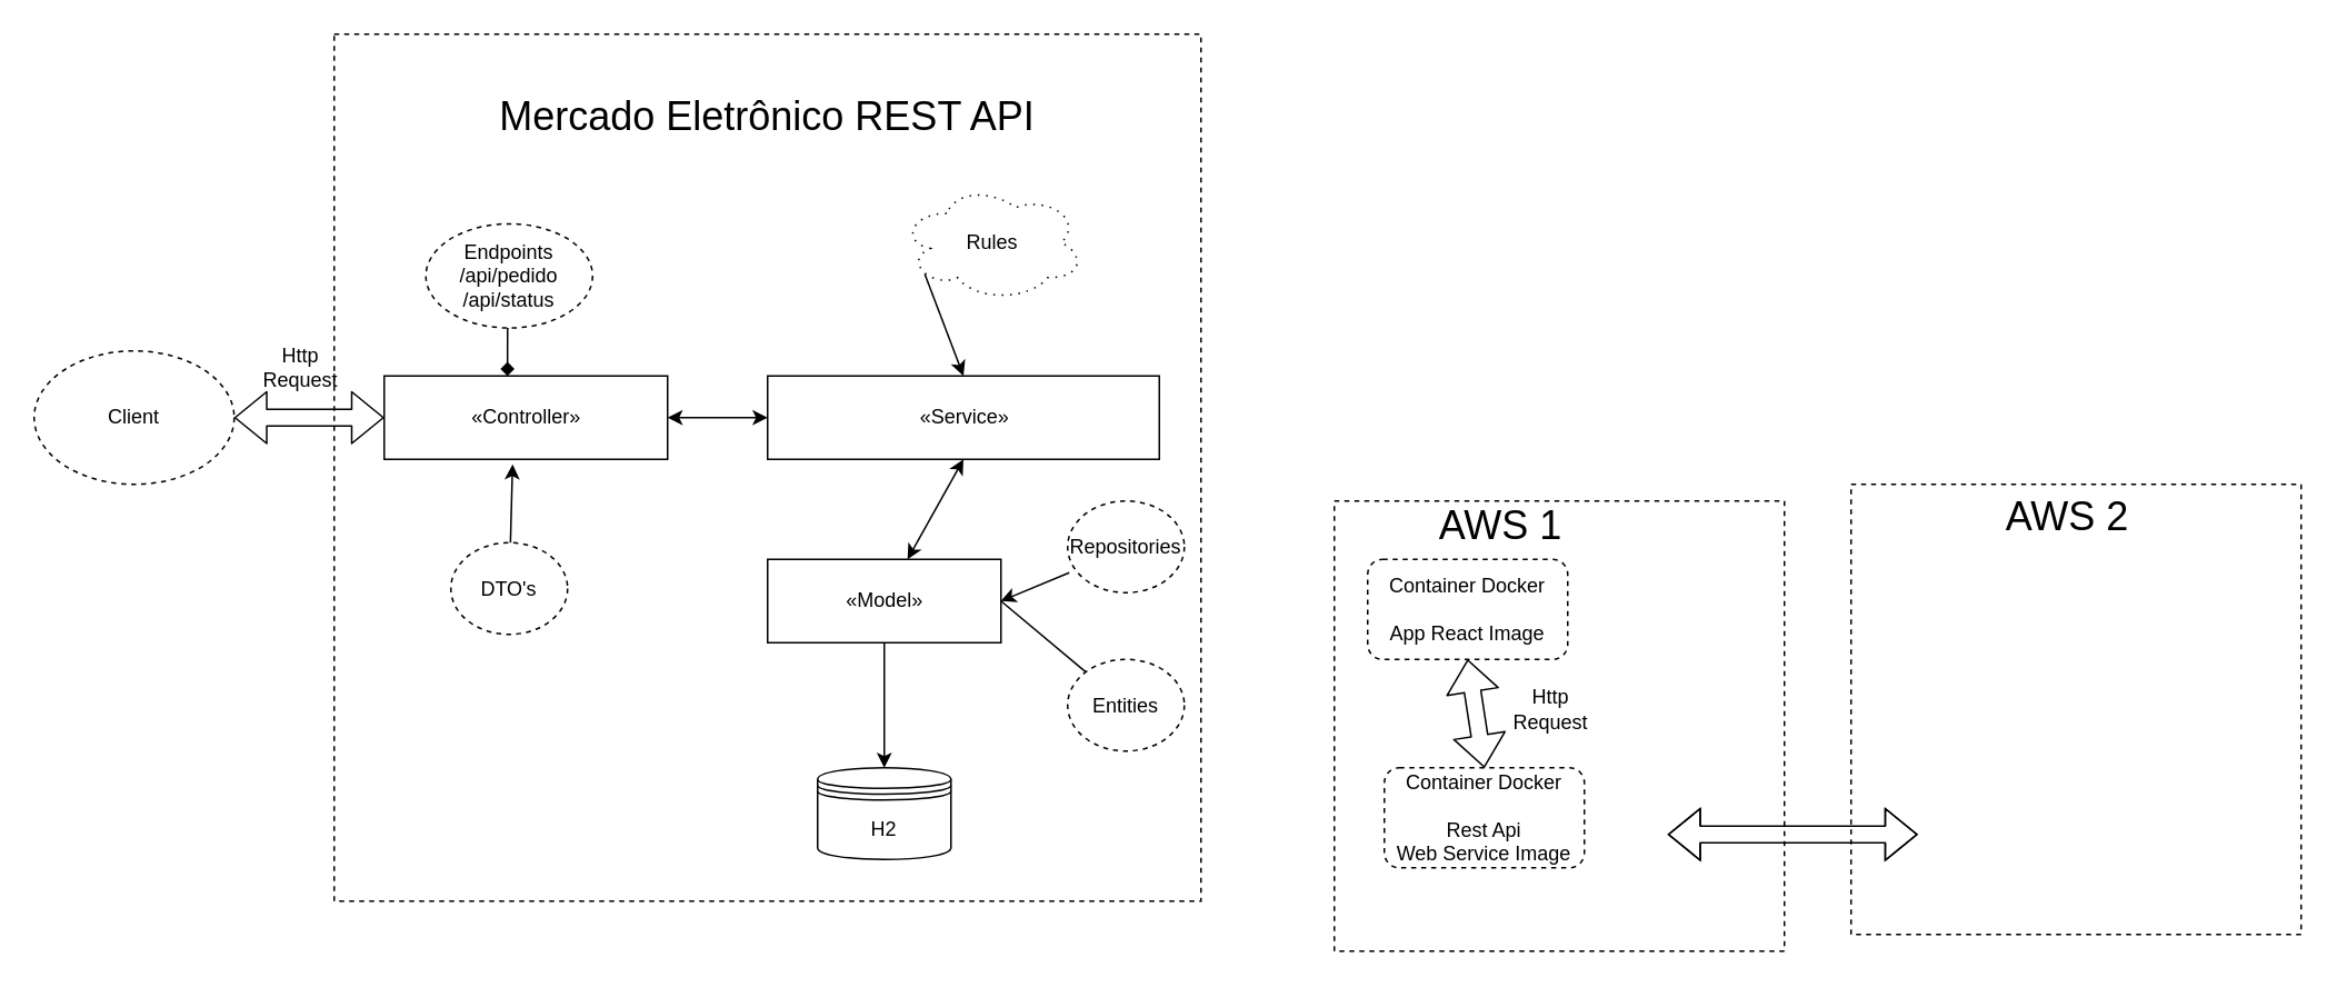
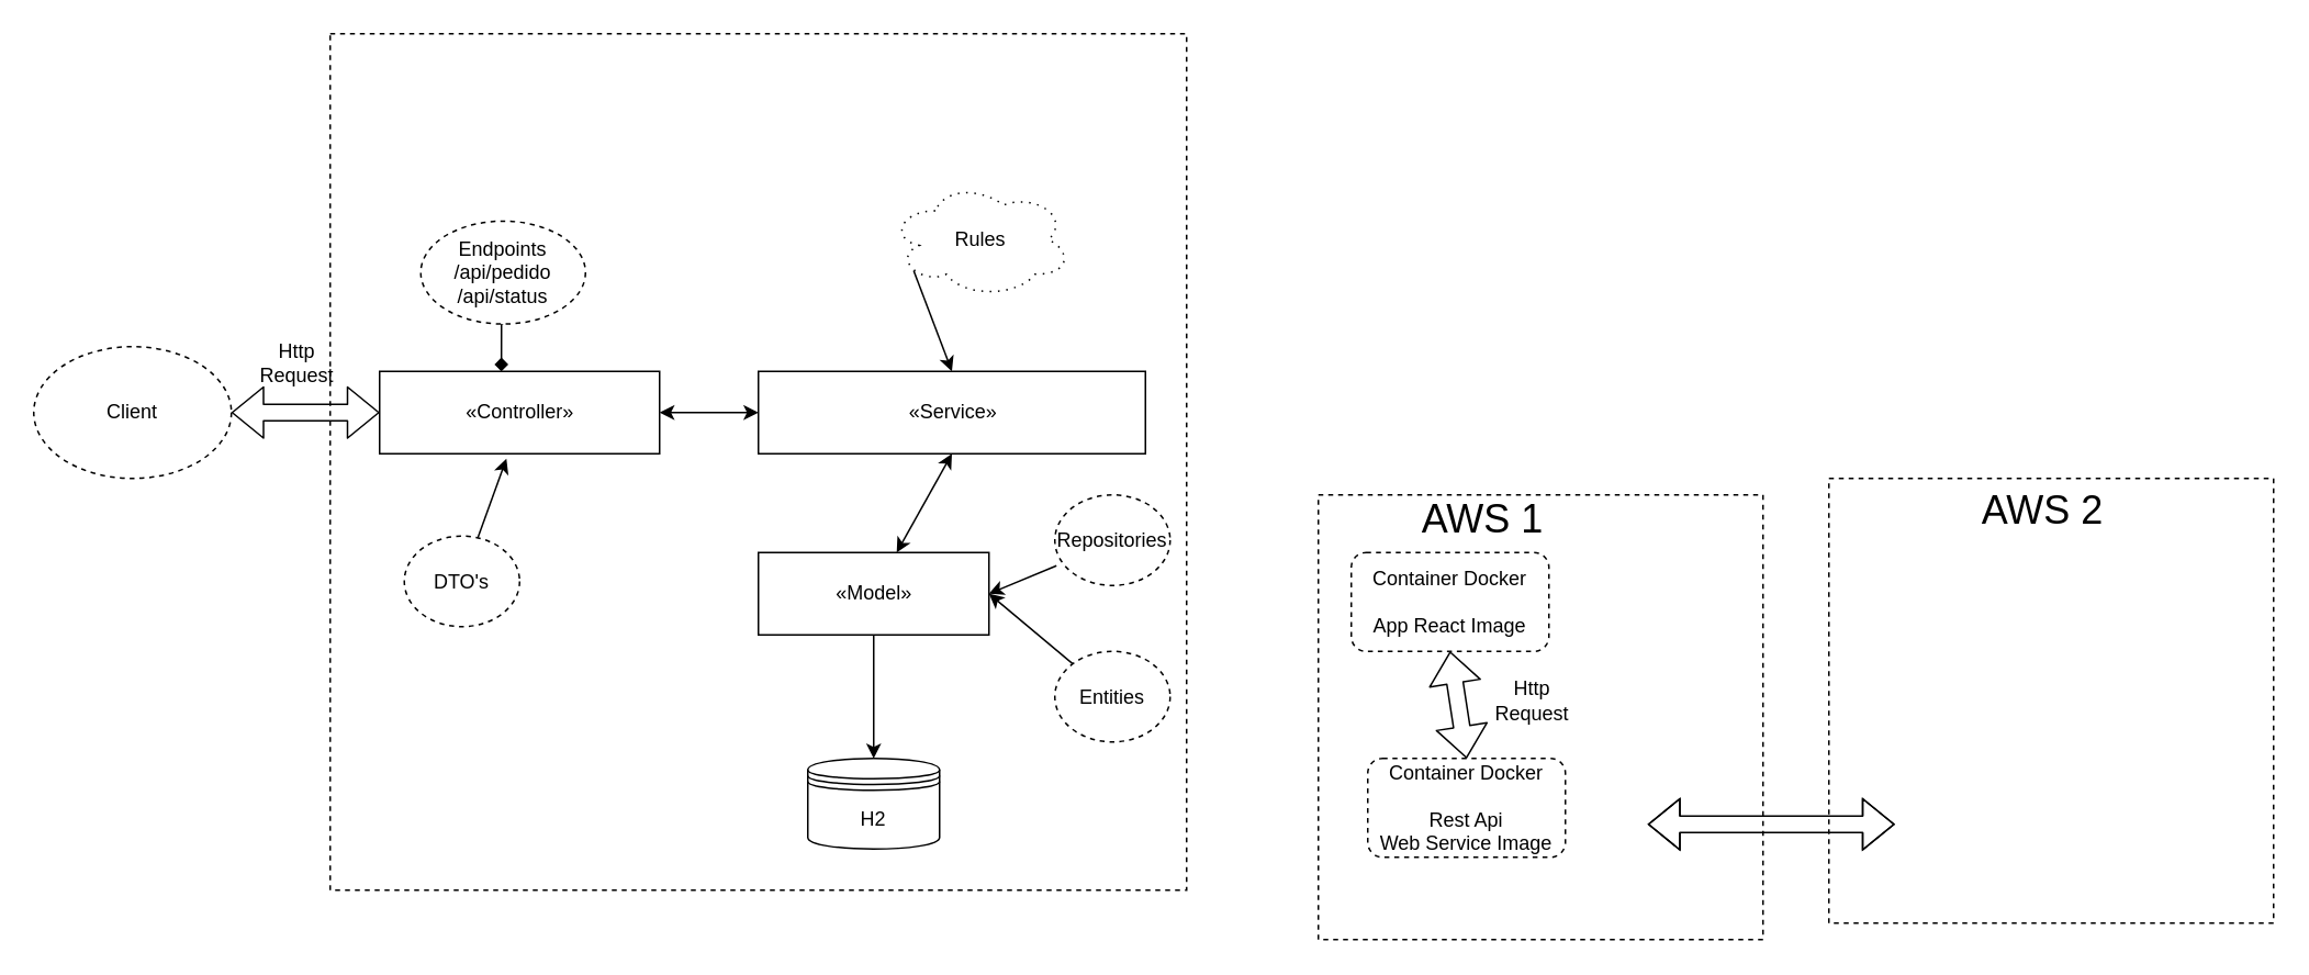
  <mxCell id="0" />
  <mxCell id="1" parent="0" />
  <mxCell id="2" value="" style="whiteSpace=wrap;html=1;aspect=fixed;dashed=1;" parent="1" vertex="1"><mxGeometry x="200" y="20" width="520" height="520" as="geometry" /></mxCell>
  <mxCell id="3" value="H2" style="shape=datastore;whiteSpace=wrap;html=1;" parent="1" vertex="1"><mxGeometry x="490" y="460" width="80" height="55" as="geometry" /></mxCell>
- <mxCell id="4" value="&lt;font style=&quot;font-size: 24px&quot;&gt;Mercado Eletrônico REST API&lt;/font&gt;" style="text;html=1;strokeColor=none;fillColor=none;align=center;verticalAlign=middle;whiteSpace=wrap;rounded=0;dashed=1;strokeWidth=1;" parent="1" vertex="1"><mxGeometry x="255" y="60" width="410" height="20" as="geometry" /></mxCell>
  <mxCell id="5" value="«Controller»" style="html=1;strokeWidth=1;" parent="1" vertex="1"><mxGeometry x="230" y="225" width="170" height="50" as="geometry" /></mxCell>
  <mxCell id="6" value="«Model»" style="html=1;strokeWidth=1;" parent="1" vertex="1"><mxGeometry x="460" y="335" width="140" height="50" as="geometry" /></mxCell>
  <mxCell id="7" value="«Service»" style="html=1;strokeWidth=1;" parent="1" vertex="1"><mxGeometry x="460" y="225" width="235" height="50" as="geometry" /></mxCell>
  <mxCell id="8" value="" style="endArrow=classic;startArrow=classic;html=1;exitX=0.5;exitY=1;exitDx=0;exitDy=0;" parent="1" source="7" target="6" edge="1"><mxGeometry width="50" height="50" relative="1" as="geometry"><mxPoint x="510" y="390" as="sourcePoint" /><mxPoint x="570" y="225" as="targetPoint" /></mxGeometry></mxCell>
  <mxCell id="9" value="" style="endArrow=classic;startArrow=classic;html=1;exitX=0;exitY=0.5;exitDx=0;exitDy=0;entryX=1;entryY=0.5;entryDx=0;entryDy=0;" parent="1" source="7" target="5" edge="1"><mxGeometry width="50" height="50" relative="1" as="geometry"><mxPoint x="-90" y="225" as="sourcePoint" /><mxPoint x="-40" y="175" as="targetPoint" /></mxGeometry></mxCell>
  <mxCell id="10" value="Client" style="ellipse;whiteSpace=wrap;html=1;dashed=1;strokeWidth=1;" parent="1" vertex="1"><mxGeometry x="20" y="210" width="120" height="80" as="geometry" /></mxCell>
  <mxCell id="11" value="" style="shape=flexArrow;endArrow=classic;startArrow=classic;html=1;entryX=0;entryY=0.5;entryDx=0;entryDy=0;exitX=1;exitY=0.5;exitDx=0;exitDy=0;" parent="1" source="10" target="5" edge="1"><mxGeometry width="50" height="50" relative="1" as="geometry"><mxPoint x="111" y="250" as="sourcePoint" /><mxPoint x="200" y="245" as="targetPoint" /></mxGeometry></mxCell>
  <mxCell id="12" value="Http&lt;br&gt;Request" style="text;html=1;strokeColor=none;fillColor=none;align=center;verticalAlign=middle;whiteSpace=wrap;rounded=0;dashed=1;" parent="1" vertex="1"><mxGeometry x="160" y="210" width="40" height="20" as="geometry" /></mxCell>
  <mxCell id="13" value="" style="whiteSpace=wrap;html=1;aspect=fixed;dashed=1;strokeWidth=1;" parent="1" vertex="1"><mxGeometry x="1110" y="290" width="270" height="270" as="geometry" /></mxCell>
  <mxCell id="14" value="" style="whiteSpace=wrap;html=1;aspect=fixed;dashed=1;strokeWidth=1;" parent="1" vertex="1"><mxGeometry x="800" y="300" width="270" height="270" as="geometry" /></mxCell>
  <mxCell id="15" value="Container Docker&lt;br&gt;&lt;br&gt;App React Image" style="rounded=1;whiteSpace=wrap;html=1;dashed=1;strokeWidth=1;" parent="1" vertex="1"><mxGeometry x="820" y="335" width="120" height="60" as="geometry" /></mxCell>
  <mxCell id="16" value="Container Docker&lt;br&gt;&lt;br&gt;Rest Api&lt;br&gt;Web Service Image" style="rounded=1;whiteSpace=wrap;html=1;dashed=1;strokeWidth=1;" parent="1" vertex="1"><mxGeometry x="830" y="460" width="120" height="60" as="geometry" /></mxCell>
  <mxCell id="17" value="&lt;font style=&quot;font-size: 24px&quot;&gt;AWS 1&lt;/font&gt;" style="text;html=1;strokeColor=none;fillColor=none;align=center;verticalAlign=middle;whiteSpace=wrap;rounded=0;dashed=1;strokeWidth=1;" parent="1" vertex="1"><mxGeometry x="810" y="305" width="180" height="20" as="geometry" /></mxCell>
  <mxCell id="18" value="&lt;font style=&quot;font-size: 24px&quot;&gt;AWS 2&lt;/font&gt;" style="text;html=1;strokeColor=none;fillColor=none;align=center;verticalAlign=middle;whiteSpace=wrap;rounded=0;dashed=1;strokeWidth=1;" parent="1" vertex="1"><mxGeometry x="1150" y="300" width="180" height="20" as="geometry" /></mxCell>
  <mxCell id="19" value="" style="shape=flexArrow;endArrow=classic;startArrow=classic;html=1;" parent="1" edge="1"><mxGeometry width="50" height="50" relative="1" as="geometry"><mxPoint x="1000" y="500" as="sourcePoint" /><mxPoint x="1150" y="500" as="targetPoint" /><Array as="points"><mxPoint x="1060" y="500" /></Array></mxGeometry></mxCell>
  <mxCell id="20" value="" style="shape=flexArrow;endArrow=classic;startArrow=classic;html=1;entryX=0.5;entryY=1;entryDx=0;entryDy=0;exitX=0.5;exitY=0;exitDx=0;exitDy=0;" parent="1" source="16" target="15" edge="1"><mxGeometry width="50" height="50" relative="1" as="geometry"><mxPoint x="950" y="450" as="sourcePoint" /><mxPoint x="1000" y="400" as="targetPoint" /></mxGeometry></mxCell>
  <mxCell id="21" value="Http&lt;br&gt;Request" style="text;html=1;strokeColor=none;fillColor=none;align=center;verticalAlign=middle;whiteSpace=wrap;rounded=0;dashed=1;" parent="1" vertex="1"><mxGeometry x="910" y="415" width="40" height="20" as="geometry" /></mxCell>
- <mxCell id="22" value="DTO's" style="ellipse;whiteSpace=wrap;html=1;dashed=1;strokeWidth=1;" vertex="1" parent="1"><mxGeometry x="270" y="325" width="70" height="55" as="geometry" /></mxCell>
+ <mxCell id="22" value="DTO's" style="ellipse;whiteSpace=wrap;html=1;dashed=1;strokeWidth=1;" vertex="1" parent="1"><mxGeometry x="245" y="325" width="70" height="55" as="geometry" /></mxCell>
  <mxCell id="23" value="" style="endArrow=classic;html=1;entryX=0.453;entryY=1.06;entryDx=0;entryDy=0;entryPerimeter=0;" edge="1" parent="1" source="22" target="5"><mxGeometry width="50" height="50" relative="1" as="geometry"><mxPoint x="630" y="380" as="sourcePoint" /><mxPoint x="680" y="330" as="targetPoint" /></mxGeometry></mxCell>
  <mxCell id="24" style="edgeStyle=orthogonalEdgeStyle;rounded=0;orthogonalLoop=1;jettySize=auto;html=1;exitX=0.5;exitY=1;exitDx=0;exitDy=0;entryX=0.435;entryY=0;entryDx=0;entryDy=0;entryPerimeter=0;endArrow=diamond;" edge="1" parent="1" source="25" target="5"><mxGeometry relative="1" as="geometry" /></mxCell>
  <mxCell id="25" value="Endpoints&lt;br&gt;/api/pedido&lt;br&gt;/api/status" style="ellipse;whiteSpace=wrap;html=1;dashed=1;strokeWidth=1;" vertex="1" parent="1"><mxGeometry x="255" y="133.75" width="100" height="62.5" as="geometry" /></mxCell>
  <mxCell id="26" value="Entities" style="ellipse;whiteSpace=wrap;html=1;dashed=1;strokeWidth=1;" vertex="1" parent="1"><mxGeometry x="640" y="395" width="70" height="55" as="geometry" /></mxCell>
  <mxCell id="27" value="Repositories" style="ellipse;whiteSpace=wrap;html=1;dashed=1;strokeWidth=1;" vertex="1" parent="1"><mxGeometry x="640" y="300" width="70" height="55" as="geometry" /></mxCell>
  <mxCell id="28" value="" style="endArrow=classic;html=1;entryX=1;entryY=0.5;entryDx=0;entryDy=0;exitX=0.014;exitY=0.782;exitDx=0;exitDy=0;exitPerimeter=0;" edge="1" parent="1" source="27" target="6"><mxGeometry width="50" height="50" relative="1" as="geometry"><mxPoint x="630" y="360" as="sourcePoint" /><mxPoint x="680" y="310" as="targetPoint" /></mxGeometry></mxCell>
- <mxCell id="29" value="" style="endArrow=none;html=1;entryX=1;entryY=0.5;entryDx=0;entryDy=0;" edge="1" parent="1" source="26" target="6"><mxGeometry width="50" height="50" relative="1" as="geometry"><mxPoint x="630" y="360" as="sourcePoint" /><mxPoint x="680" y="310" as="targetPoint" /></mxGeometry></mxCell>
+ <mxCell id="29" value="" style="endArrow=classic;html=1;entryX=1;entryY=0.5;entryDx=0;entryDy=0;" edge="1" parent="1" source="26" target="6"><mxGeometry width="50" height="50" relative="1" as="geometry"><mxPoint x="630" y="360" as="sourcePoint" /><mxPoint x="680" y="310" as="targetPoint" /></mxGeometry></mxCell>
  <mxCell id="30" value="" style="endArrow=classic;html=1;entryX=0.5;entryY=0;entryDx=0;entryDy=0;exitX=0.5;exitY=1;exitDx=0;exitDy=0;" edge="1" parent="1" source="6" target="3"><mxGeometry width="50" height="50" relative="1" as="geometry"><mxPoint x="630" y="360" as="sourcePoint" /><mxPoint x="680" y="310" as="targetPoint" /></mxGeometry></mxCell>
  <mxCell id="31" value="Rules" style="ellipse;shape=cloud;whiteSpace=wrap;html=1;dashed=1;dashPattern=1 4;" vertex="1" parent="1"><mxGeometry x="540" y="110" width="110" height="70" as="geometry" /></mxCell>
  <mxCell id="32" value="" style="endArrow=classic;html=1;entryX=0.5;entryY=0;entryDx=0;entryDy=0;exitX=0.13;exitY=0.77;exitDx=0;exitDy=0;exitPerimeter=0;" edge="1" parent="1" source="31" target="7"><mxGeometry width="50" height="50" relative="1" as="geometry"><mxPoint x="630" y="360" as="sourcePoint" /><mxPoint x="680" y="310" as="targetPoint" /></mxGeometry></mxCell>
